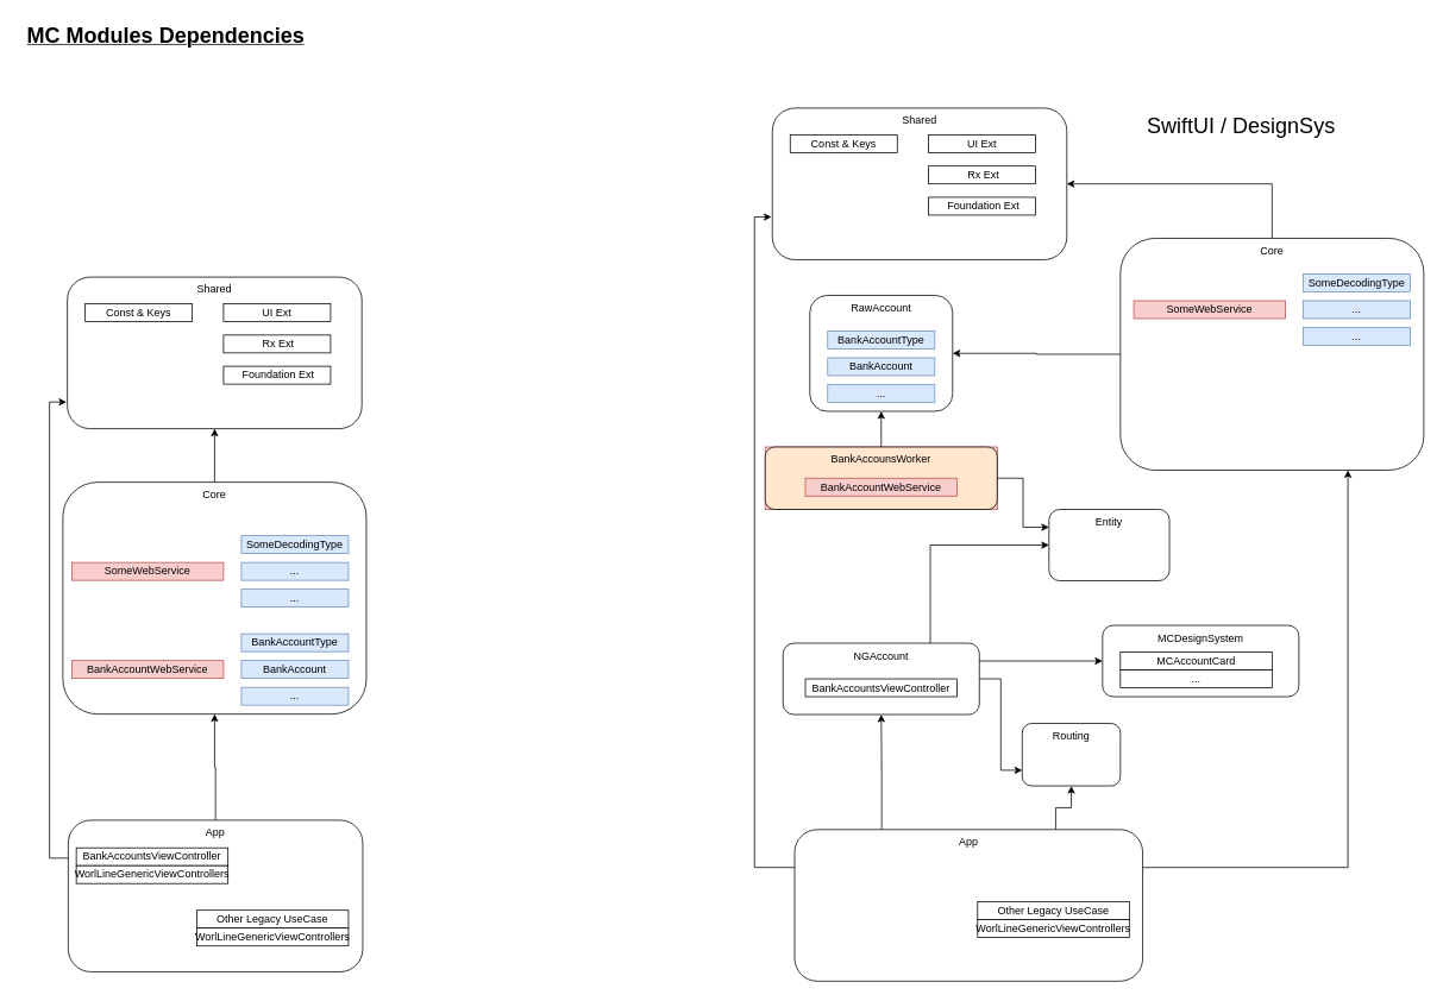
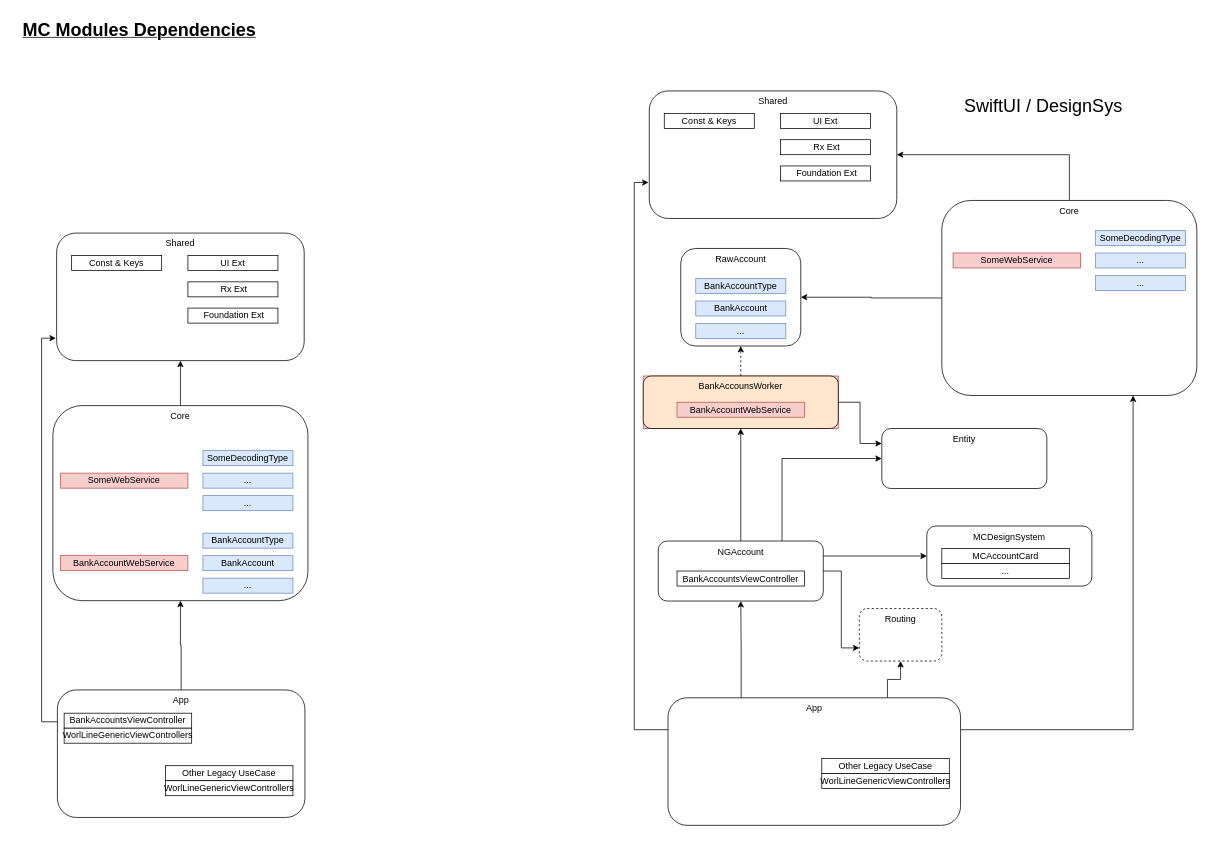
  <mxCell id="0" />
  <mxCell id="1" parent="0" />
  <mxCell id="2" style="edgeStyle=orthogonalEdgeStyle;rounded=0;orthogonalLoop=1;jettySize=auto;html=1;exitX=0.5;exitY=0;exitDx=0;exitDy=0;entryX=0.5;entryY=1;entryDx=0;entryDy=0;" parent="1" source="3" target="35" edge="1"><mxGeometry relative="1" as="geometry" /></mxCell>
  <mxCell id="3" value="Core" style="rounded=1;whiteSpace=wrap;html=1;verticalAlign=top;" parent="1" vertex="1"><mxGeometry x="70" y="540" width="340" height="260" as="geometry" /></mxCell>
  <mxCell id="4" value="" style="group" parent="1" vertex="1" connectable="0"><mxGeometry x="270" y="710" width="120" height="80" as="geometry" /></mxCell>
  <mxCell id="5" value="BankAccountType" style="whiteSpace=wrap;html=1;fillColor=#dae8fc;strokeColor=#6c8ebf;" parent="4" vertex="1"><mxGeometry width="120" height="20" as="geometry" /></mxCell>
  <mxCell id="6" value="BankAccount" style="whiteSpace=wrap;html=1;fillColor=#dae8fc;strokeColor=#6c8ebf;" parent="4" vertex="1"><mxGeometry y="30" width="120" height="20" as="geometry" /></mxCell>
  <mxCell id="7" value="..." style="whiteSpace=wrap;html=1;fillColor=#dae8fc;strokeColor=#6c8ebf;" parent="4" vertex="1"><mxGeometry y="60" width="120" height="20" as="geometry" /></mxCell>
  <mxCell id="8" style="edgeStyle=orthogonalEdgeStyle;rounded=0;orthogonalLoop=1;jettySize=auto;html=1;exitX=0.5;exitY=0;exitDx=0;exitDy=0;entryX=0.5;entryY=1;entryDx=0;entryDy=0;" parent="1" source="10" target="3" edge="1"><mxGeometry relative="1" as="geometry" /></mxCell>
  <mxCell id="9" style="edgeStyle=orthogonalEdgeStyle;rounded=0;orthogonalLoop=1;jettySize=auto;html=1;exitX=0;exitY=0.25;exitDx=0;exitDy=0;entryX=-0.003;entryY=0.824;entryDx=0;entryDy=0;entryPerimeter=0;" parent="1" source="10" target="35" edge="1"><mxGeometry relative="1" as="geometry" /></mxCell>
  <mxCell id="10" value="App" style="rounded=1;whiteSpace=wrap;html=1;verticalAlign=top;" parent="1" vertex="1"><mxGeometry x="76" y="919" width="330" height="170" as="geometry" /></mxCell>
  <mxCell id="11" value="" style="group" parent="1" vertex="1" connectable="0"><mxGeometry x="907" y="330.5" width="160" height="130" as="geometry" /></mxCell>
  <mxCell id="12" value="RawAccount" style="rounded=1;whiteSpace=wrap;html=1;verticalAlign=top;" parent="11" vertex="1"><mxGeometry width="160" height="130" as="geometry" /></mxCell>
  <mxCell id="13" value="" style="group" parent="11" vertex="1" connectable="0"><mxGeometry x="20" y="40" width="120" height="80" as="geometry" /></mxCell>
  <mxCell id="14" value="BankAccountType" style="whiteSpace=wrap;html=1;fillColor=#dae8fc;strokeColor=#6c8ebf;" parent="13" vertex="1"><mxGeometry width="120" height="20" as="geometry" /></mxCell>
  <mxCell id="15" value="BankAccount" style="whiteSpace=wrap;html=1;fillColor=#dae8fc;strokeColor=#6c8ebf;" parent="13" vertex="1"><mxGeometry y="30" width="120" height="20" as="geometry" /></mxCell>
  <mxCell id="16" value="..." style="whiteSpace=wrap;html=1;fillColor=#dae8fc;strokeColor=#6c8ebf;" parent="13" vertex="1"><mxGeometry y="60" width="120" height="20" as="geometry" /></mxCell>
  <mxCell id="17" value="" style="group;fillColor=#f8cecc;strokeColor=#b85450;" parent="1" vertex="1" connectable="0"><mxGeometry x="857" y="500.5" width="260" height="70" as="geometry" /></mxCell>
  <mxCell id="18" value="BankAccounsWorker" style="rounded=1;whiteSpace=wrap;html=1;verticalAlign=top;fillColor=#ffe6cc;" parent="17" vertex="1"><mxGeometry width="260" height="70" as="geometry" /></mxCell>
  <mxCell id="19" value="BankAccountWebService" style="whiteSpace=wrap;html=1;fillColor=#f8cecc;strokeColor=#b85450;" parent="17" vertex="1"><mxGeometry x="45" y="35" width="170" height="20" as="geometry" /></mxCell>
  <mxCell id="20" style="edgeStyle=orthogonalEdgeStyle;rounded=0;orthogonalLoop=1;jettySize=auto;html=1;exitX=0.25;exitY=0;exitDx=0;exitDy=0;entryX=0.5;entryY=1;entryDx=0;entryDy=0;" parent="1" source="24" target="29" edge="1"><mxGeometry relative="1" as="geometry" /></mxCell>
  <mxCell id="21" style="edgeStyle=orthogonalEdgeStyle;rounded=0;orthogonalLoop=1;jettySize=auto;html=1;exitX=0;exitY=0.25;exitDx=0;exitDy=0;entryX=-0.003;entryY=0.718;entryDx=0;entryDy=0;entryPerimeter=0;" parent="1" source="24" target="41" edge="1"><mxGeometry relative="1" as="geometry" /></mxCell>
  <mxCell id="22" style="edgeStyle=orthogonalEdgeStyle;rounded=0;orthogonalLoop=1;jettySize=auto;html=1;exitX=0.75;exitY=0;exitDx=0;exitDy=0;entryX=0.5;entryY=1;entryDx=0;entryDy=0;" parent="1" source="24" target="25" edge="1"><mxGeometry relative="1" as="geometry" /></mxCell>
  <mxCell id="23" style="edgeStyle=orthogonalEdgeStyle;rounded=0;orthogonalLoop=1;jettySize=auto;html=1;exitX=1;exitY=0.25;exitDx=0;exitDy=0;entryX=0.75;entryY=1;entryDx=0;entryDy=0;" parent="1" source="24" target="69" edge="1"><mxGeometry relative="1" as="geometry" /></mxCell>
  <mxCell id="24" value="App" style="rounded=1;whiteSpace=wrap;html=1;verticalAlign=top;" parent="1" vertex="1"><mxGeometry x="890" y="929.5" width="390" height="170" as="geometry" /></mxCell>
- <mxCell id="25" value="Routing" style="rounded=1;whiteSpace=wrap;html=1;verticalAlign=top;" parent="1" vertex="1"><mxGeometry x="1145" y="810.5" width="110" height="70" as="geometry" /></mxCell>
- <mxCell id="26" value="Entity" style="rounded=1;whiteSpace=wrap;html=1;verticalAlign=top;" parent="1" vertex="1"><mxGeometry x="1175" y="570.5" width="135" height="80" as="geometry" /></mxCell>
+ <mxCell id="25" value="Routing" style="rounded=1;whiteSpace=wrap;html=1;verticalAlign=top;dashed=1;" parent="1" vertex="1"><mxGeometry x="1145" y="810.5" width="110" height="70" as="geometry" /></mxCell>
+ <mxCell id="26" value="Entity" style="rounded=1;whiteSpace=wrap;html=1;verticalAlign=top;" parent="1" vertex="1"><mxGeometry x="1175" y="570.5" width="220" height="80" as="geometry" /></mxCell>
  <mxCell id="27" value="BankAccountWebService" style="whiteSpace=wrap;html=1;fillColor=#f8cecc;strokeColor=#b85450;" parent="1" vertex="1"><mxGeometry x="80" y="740" width="170" height="20" as="geometry" /></mxCell>
  <mxCell id="28" value="" style="group" parent="1" vertex="1" connectable="0"><mxGeometry x="877" y="720.5" width="220" height="80" as="geometry" /></mxCell>
  <mxCell id="29" value="NGAccount" style="rounded=1;whiteSpace=wrap;html=1;verticalAlign=top;" parent="28" vertex="1"><mxGeometry width="220" height="80" as="geometry" /></mxCell>
  <mxCell id="30" value="BankAccountsViewController" style="whiteSpace=wrap;html=1;" parent="28" vertex="1"><mxGeometry x="25" y="40" width="170" height="20" as="geometry" /></mxCell>
+ <mxCell id="31" style="edgeStyle=orthogonalEdgeStyle;rounded=0;orthogonalLoop=1;jettySize=auto;html=1;exitX=0.5;exitY=0;exitDx=0;exitDy=0;entryX=0.5;entryY=1;entryDx=0;entryDy=0;" parent="1" source="29" target="18" edge="1"><mxGeometry relative="1" as="geometry" /></mxCell>
  <mxCell id="32" style="edgeStyle=orthogonalEdgeStyle;rounded=0;orthogonalLoop=1;jettySize=auto;html=1;exitX=1;exitY=0.5;exitDx=0;exitDy=0;entryX=0;entryY=0.25;entryDx=0;entryDy=0;" parent="1" source="18" target="26" edge="1"><mxGeometry relative="1" as="geometry" /></mxCell>
- <mxCell id="33" style="edgeStyle=orthogonalEdgeStyle;rounded=0;orthogonalLoop=1;jettySize=auto;html=1;exitX=0.5;exitY=0;exitDx=0;exitDy=0;entryX=0.5;entryY=1;entryDx=0;entryDy=0;" parent="1" source="18" target="12" edge="1"><mxGeometry relative="1" as="geometry" /></mxCell>
+ <mxCell id="33" style="edgeStyle=orthogonalEdgeStyle;rounded=0;orthogonalLoop=1;jettySize=auto;html=1;exitX=0.5;exitY=0;exitDx=0;exitDy=0;entryX=0.5;entryY=1;entryDx=0;entryDy=0;dashed=1;" parent="1" source="18" target="12" edge="1"><mxGeometry relative="1" as="geometry" /></mxCell>
  <mxCell id="34" value="" style="group" parent="1" vertex="1" connectable="0"><mxGeometry x="75" y="310" width="330" height="170" as="geometry" /></mxCell>
  <mxCell id="35" value="Shared" style="rounded=1;whiteSpace=wrap;html=1;verticalAlign=top;" parent="34" vertex="1"><mxGeometry width="330" height="170" as="geometry" /></mxCell>
  <mxCell id="36" value="Const &amp;amp; Keys" style="whiteSpace=wrap;html=1;" parent="34" vertex="1"><mxGeometry x="20" y="30" width="120" height="20" as="geometry" /></mxCell>
  <mxCell id="37" value="UI Ext" style="whiteSpace=wrap;html=1;" parent="34" vertex="1"><mxGeometry x="175" y="30" width="120" height="20" as="geometry" /></mxCell>
  <mxCell id="38" value="&amp;nbsp;Rx Ext" style="whiteSpace=wrap;html=1;" parent="34" vertex="1"><mxGeometry x="175" y="65" width="120" height="20" as="geometry" /></mxCell>
  <mxCell id="39" value="&amp;nbsp;Foundation Ext" style="whiteSpace=wrap;html=1;" parent="34" vertex="1"><mxGeometry x="175" y="100" width="120" height="20" as="geometry" /></mxCell>
  <mxCell id="40" value="" style="group" parent="1" vertex="1" connectable="0"><mxGeometry x="865" y="120.5" width="330" height="170" as="geometry" /></mxCell>
  <mxCell id="41" value="Shared" style="rounded=1;whiteSpace=wrap;html=1;verticalAlign=top;" parent="40" vertex="1"><mxGeometry width="330" height="170" as="geometry" /></mxCell>
  <mxCell id="42" value="Const &amp;amp; Keys" style="whiteSpace=wrap;html=1;" parent="40" vertex="1"><mxGeometry x="20" y="30" width="120" height="20" as="geometry" /></mxCell>
  <mxCell id="43" value="UI Ext" style="whiteSpace=wrap;html=1;" parent="40" vertex="1"><mxGeometry x="175" y="30" width="120" height="20" as="geometry" /></mxCell>
  <mxCell id="44" value="&amp;nbsp;Rx Ext" style="whiteSpace=wrap;html=1;" parent="40" vertex="1"><mxGeometry x="175" y="65" width="120" height="20" as="geometry" /></mxCell>
  <mxCell id="45" value="&amp;nbsp;Foundation Ext" style="whiteSpace=wrap;html=1;" parent="40" vertex="1"><mxGeometry x="175" y="100" width="120" height="20" as="geometry" /></mxCell>
  <mxCell id="46" value="SomeDecodingType" style="whiteSpace=wrap;html=1;fillColor=#dae8fc;strokeColor=#6c8ebf;" parent="1" vertex="1"><mxGeometry x="270" y="600" width="120" height="20" as="geometry" /></mxCell>
  <mxCell id="47" value="..." style="whiteSpace=wrap;html=1;fillColor=#dae8fc;strokeColor=#6c8ebf;" parent="1" vertex="1"><mxGeometry x="270" y="630" width="120" height="20" as="geometry" /></mxCell>
  <mxCell id="48" value="..." style="whiteSpace=wrap;html=1;fillColor=#dae8fc;strokeColor=#6c8ebf;" parent="1" vertex="1"><mxGeometry x="270" y="660" width="120" height="20" as="geometry" /></mxCell>
  <mxCell id="49" value="SomeWebService" style="whiteSpace=wrap;html=1;fillColor=#f8cecc;strokeColor=#b85450;" parent="1" vertex="1"><mxGeometry x="80" y="630" width="170" height="20" as="geometry" /></mxCell>
  <mxCell id="50" style="edgeStyle=orthogonalEdgeStyle;rounded=0;orthogonalLoop=1;jettySize=auto;html=1;exitX=1;exitY=0.5;exitDx=0;exitDy=0;entryX=0;entryY=0.75;entryDx=0;entryDy=0;" parent="1" source="29" target="25" edge="1"><mxGeometry relative="1" as="geometry" /></mxCell>
  <mxCell id="51" style="edgeStyle=orthogonalEdgeStyle;rounded=0;orthogonalLoop=1;jettySize=auto;html=1;exitX=0.75;exitY=0;exitDx=0;exitDy=0;entryX=0;entryY=0.5;entryDx=0;entryDy=0;" parent="1" source="29" target="26" edge="1"><mxGeometry relative="1" as="geometry" /></mxCell>
  <mxCell id="52" value="" style="group" parent="1" vertex="1" connectable="0"><mxGeometry x="1095" y="1010.5" width="170" height="40" as="geometry" /></mxCell>
  <mxCell id="53" value="Other Legacy UseCase" style="whiteSpace=wrap;html=1;" parent="52" vertex="1"><mxGeometry width="170" height="20" as="geometry" /></mxCell>
  <mxCell id="54" value="WorlLineGenericViewControllers" style="whiteSpace=wrap;html=1;" parent="52" vertex="1"><mxGeometry y="20" width="170" height="20" as="geometry" /></mxCell>
  <mxCell id="55" value="" style="group" parent="1" vertex="1" connectable="0"><mxGeometry x="1235" y="700.5" width="220" height="80" as="geometry" /></mxCell>
  <mxCell id="56" value="MCDesignSystem" style="rounded=1;whiteSpace=wrap;html=1;verticalAlign=top;" parent="55" vertex="1"><mxGeometry width="220" height="80" as="geometry" /></mxCell>
  <mxCell id="57" value="" style="group" parent="55" vertex="1" connectable="0"><mxGeometry x="20" y="30" width="170" height="40" as="geometry" /></mxCell>
  <mxCell id="58" value="MCAccountCard" style="whiteSpace=wrap;html=1;" parent="57" vertex="1"><mxGeometry width="170" height="20" as="geometry" /></mxCell>
  <mxCell id="59" value="..." style="whiteSpace=wrap;html=1;" parent="57" vertex="1"><mxGeometry y="20" width="170" height="20" as="geometry" /></mxCell>
  <mxCell id="60" style="edgeStyle=orthogonalEdgeStyle;rounded=0;orthogonalLoop=1;jettySize=auto;html=1;exitX=1;exitY=0.25;exitDx=0;exitDy=0;entryX=0;entryY=0.5;entryDx=0;entryDy=0;" parent="1" source="29" target="56" edge="1"><mxGeometry relative="1" as="geometry" /></mxCell>
  <mxCell id="61" value="" style="group" parent="1" vertex="1" connectable="0"><mxGeometry x="85" y="950" width="170" height="40" as="geometry" /></mxCell>
  <mxCell id="62" value="BankAccountsViewController" style="whiteSpace=wrap;html=1;" parent="61" vertex="1"><mxGeometry width="170" height="20" as="geometry" /></mxCell>
  <mxCell id="63" value="WorlLineGenericViewControllers" style="whiteSpace=wrap;html=1;" parent="61" vertex="1"><mxGeometry y="20" width="170" height="20" as="geometry" /></mxCell>
  <mxCell id="64" value="" style="group" parent="1" vertex="1" connectable="0"><mxGeometry x="220" y="1020" width="170" height="40" as="geometry" /></mxCell>
  <mxCell id="65" value="Other Legacy UseCase" style="whiteSpace=wrap;html=1;" parent="64" vertex="1"><mxGeometry width="170" height="20" as="geometry" /></mxCell>
  <mxCell id="66" value="WorlLineGenericViewControllers" style="whiteSpace=wrap;html=1;" parent="64" vertex="1"><mxGeometry y="20" width="170" height="20" as="geometry" /></mxCell>
  <mxCell id="67" style="edgeStyle=orthogonalEdgeStyle;rounded=0;orthogonalLoop=1;jettySize=auto;html=1;exitX=0.5;exitY=0;exitDx=0;exitDy=0;" parent="1" source="69" target="41" edge="1"><mxGeometry relative="1" as="geometry" /></mxCell>
  <mxCell id="68" style="edgeStyle=orthogonalEdgeStyle;rounded=0;orthogonalLoop=1;jettySize=auto;html=1;exitX=0;exitY=0.5;exitDx=0;exitDy=0;entryX=1;entryY=0.5;entryDx=0;entryDy=0;" edge="1" parent="1" source="69" target="12"><mxGeometry relative="1" as="geometry" /></mxCell>
  <mxCell id="69" value="Core" style="rounded=1;whiteSpace=wrap;html=1;verticalAlign=top;" parent="1" vertex="1"><mxGeometry x="1255" y="266.5" width="340" height="260" as="geometry" /></mxCell>
  <mxCell id="70" value="SomeDecodingType" style="whiteSpace=wrap;html=1;fillColor=#dae8fc;strokeColor=#6c8ebf;" parent="1" vertex="1"><mxGeometry x="1460" y="306.5" width="120" height="20" as="geometry" /></mxCell>
  <mxCell id="71" value="..." style="whiteSpace=wrap;html=1;fillColor=#dae8fc;strokeColor=#6c8ebf;" parent="1" vertex="1"><mxGeometry x="1460" y="336.5" width="120" height="20" as="geometry" /></mxCell>
  <mxCell id="72" value="..." style="whiteSpace=wrap;html=1;fillColor=#dae8fc;strokeColor=#6c8ebf;" parent="1" vertex="1"><mxGeometry x="1460" y="366.5" width="120" height="20" as="geometry" /></mxCell>
  <mxCell id="73" value="SomeWebService" style="whiteSpace=wrap;html=1;fillColor=#f8cecc;strokeColor=#b85450;" parent="1" vertex="1"><mxGeometry x="1270" y="336.5" width="170" height="20" as="geometry" /></mxCell>
  <mxCell id="74" style="edgeStyle=orthogonalEdgeStyle;rounded=0;orthogonalLoop=1;jettySize=auto;html=1;exitX=0.5;exitY=1;exitDx=0;exitDy=0;" parent="1" source="69" target="69" edge="1"><mxGeometry relative="1" as="geometry" /></mxCell>
  <mxCell id="75" value="&lt;font style=&quot;font-size: 24px;&quot;&gt;MC Modules Dependencies&lt;/font&gt;" style="text;html=1;align=center;verticalAlign=middle;resizable=0;points=[];autosize=1;strokeColor=none;fillColor=none;fontStyle=5" vertex="1" parent="1"><mxGeometry x="20" y="20" width="330" height="40" as="geometry" /></mxCell>
  <mxCell id="76" value="&lt;font size=&quot;5&quot;&gt;SwiftUI / DesignSys&lt;/font&gt;" style="text;html=1;align=center;verticalAlign=middle;resizable=0;points=[];autosize=1;strokeColor=none;fillColor=none;fontStyle=0" vertex="1" parent="1"><mxGeometry x="1275" y="120.5" width="230" height="40" as="geometry" /></mxCell>
